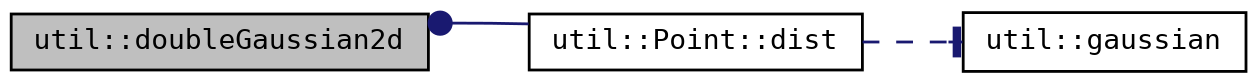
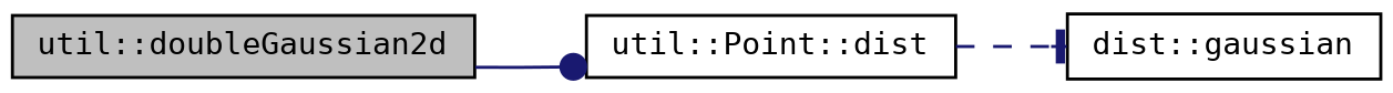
  digraph {
    fontname="DejaVu Sans Mono"
    rankdir=LR
    node [color=black fillcolor=white fontname="DejaVu Sans Mono" fontsize=10 shape=record style=filled]
    edge [color=midnightblue fontname="DejaVu Sans Mono" fontsize=10 labelfontname=Helvetica labelfontsize=10]
    n1 [fillcolor=grey75 fontcolor=black height=0.2 label="util::doubleGaussian2d" width=0.4]
    n2 [height=0.2 label="util::Point::dist" width=0.4]
-   n3 [height=0.2 label="util::gaussian" width=0.4]
-   n2 -> n1 [arrowhead=dot style=solid]
+   n3 [height=0.2 label="dist::gaussian" width=0.4]
+   n1 -> n2 [arrowhead=dot style=solid]
    n2 -> n3 [arrowhead=tee style=dashed]
  }
